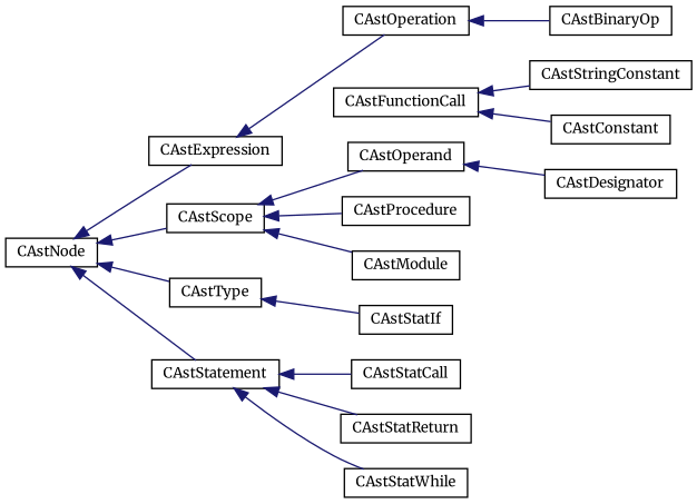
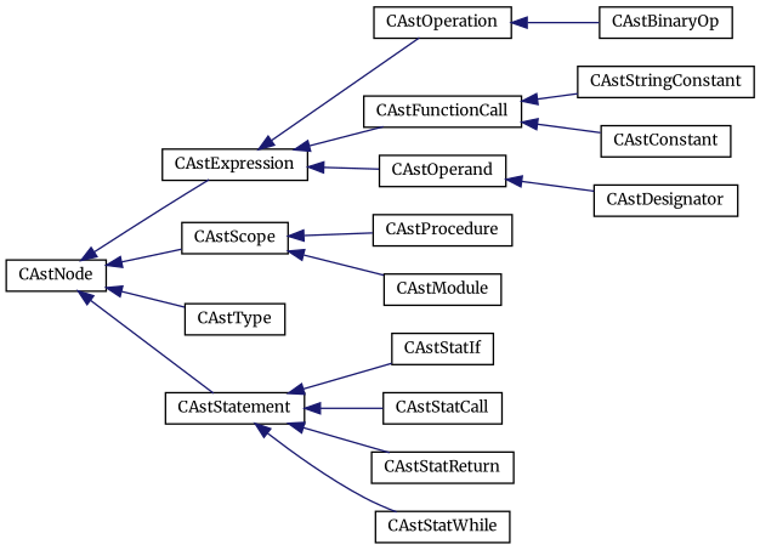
  digraph {
    fontname=Merriweather
    rankdir=LR
    node [color=black fillcolor=white fontname=Merriweather fontsize=10 shape=record style=filled]
    edge [color=midnightblue dir=back fontname=Merriweather fontsize=10 labelfontname=Helvetica labelfontsize=10 style=solid]
    n1 [height=0.2 label=CAstNode width=0.4]
    n2 [height=0.2 label=CAstExpression width=0.4]
    n3 [height=0.2 label=CAstScope width=0.4]
    n4 [height=0.2 label=CAstStatement width=0.4]
    n5 [height=0.2 label=CAstType width=0.4]
    n6 [height=0.2 label=CAstFunctionCall width=0.4]
    n7 [height=0.2 label=CAstOperand width=0.4]
    n8 [height=0.2 label=CAstOperation width=0.4]
    n9 [height=0.2 label=CAstModule width=0.4]
    n10 [height=0.2 label=CAstProcedure width=0.4]
    n11 [height=0.2 label=CAstStatCall width=0.4]
    n12 [height=0.2 label=CAstStatIf width=0.4]
    n13 [height=0.2 label=CAstStatReturn width=0.4]
    n14 [height=0.2 label=CAstStatWhile width=0.4]
    n15 [height=0.2 label=CAstConstant width=0.4]
    n16 [height=0.2 label=CAstStringConstant width=0.4]
    n17 [height=0.2 label=CAstDesignator width=0.4]
    n18 [height=0.2 label=CAstBinaryOp width=0.4]
    n1 -> n2
    n1 -> n3
    n1 -> n4
    n1 -> n5
-   n3 -> n7
+   n2 -> n6
+   n2 -> n7
    n2 -> n8
    n3 -> n9
    n3 -> n10
    n4 -> n11
-   n5 -> n12
+   n4 -> n12
    n4 -> n13
    n4 -> n14
    n6 -> n15
    n6 -> n16
    n7 -> n17
    n8 -> n18
  }
